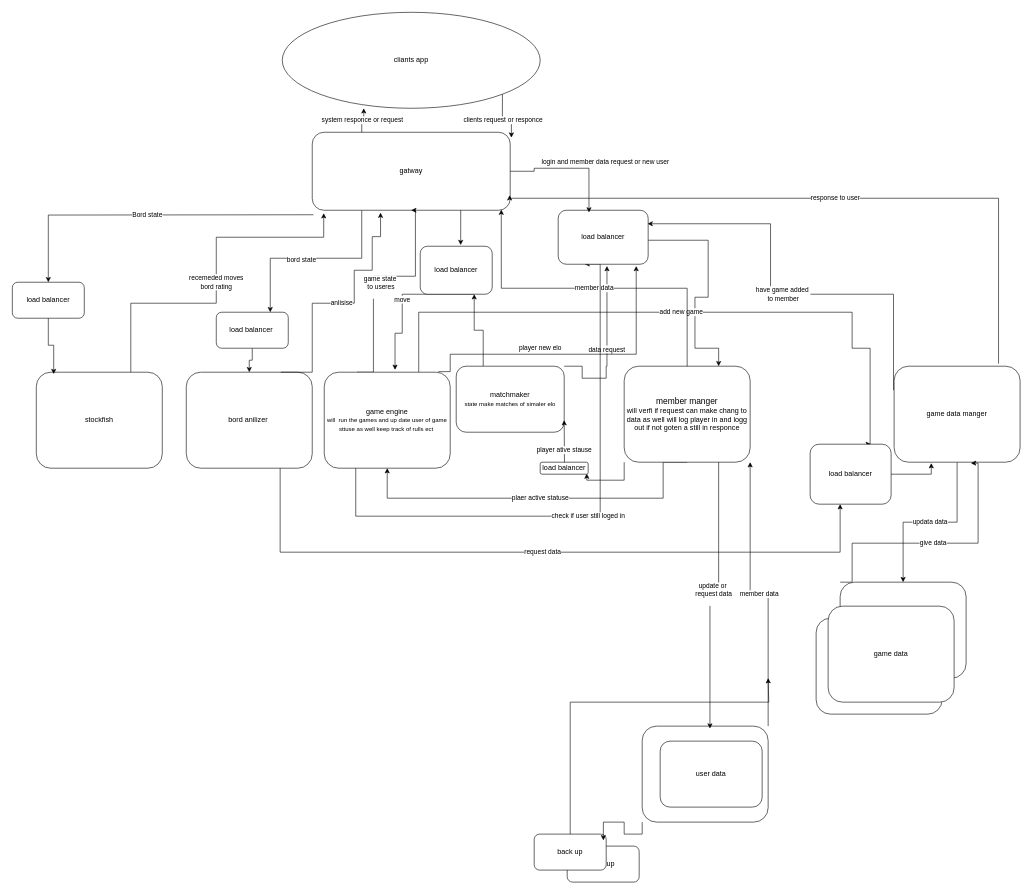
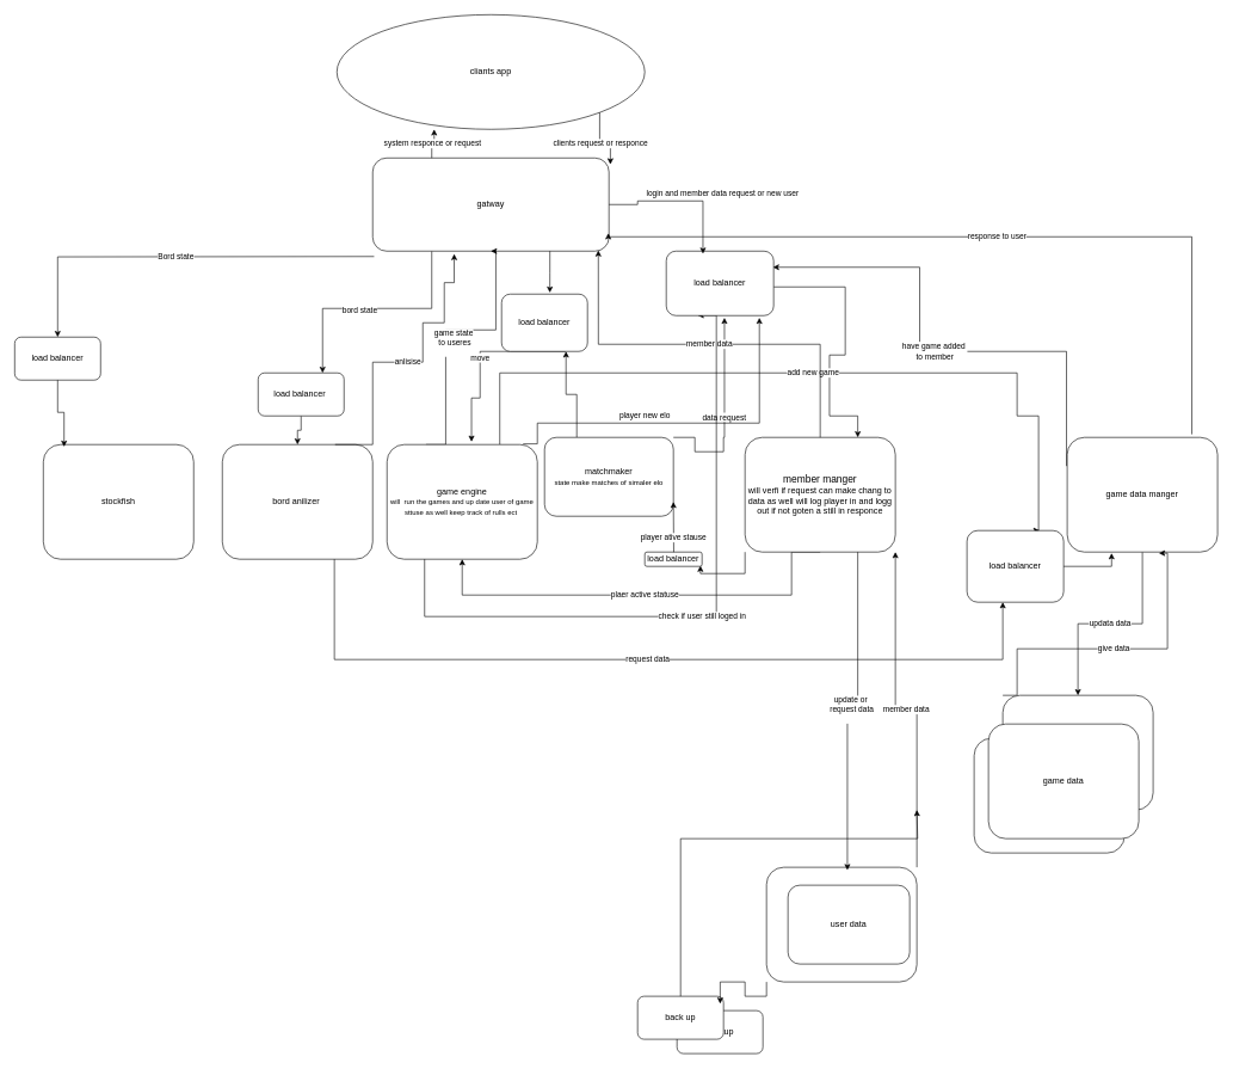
  <mxCell id="0" />
  <mxCell id="1" parent="0" />
  <mxCell id="2" value="cliants app" style="ellipse;whiteSpace=wrap;html=1;" vertex="1" parent="1"><mxGeometry x="470" y="20" width="430" height="160" as="geometry" /></mxCell>
  <mxCell id="3" value="login and member data request or new user&amp;nbsp;" style="edgeStyle=orthogonalEdgeStyle;rounded=0;orthogonalLoop=1;jettySize=auto;html=1;entryX=0.75;entryY=0;entryDx=0;entryDy=0;" edge="1" parent="1"><mxGeometry x="-1" y="148" relative="1" as="geometry"><mxPoint x="1080" y="400" as="sourcePoint" /><mxPoint x="1197.5" y="610" as="targetPoint" /><Array as="points"><mxPoint x="1180" y="400" /><mxPoint x="1180" y="495" /><mxPoint x="1158" y="495" /><mxPoint x="1158" y="580" /><mxPoint x="1198" y="580" /></Array><mxPoint x="-70" y="18" as="offset" /></mxGeometry></mxCell>
  <mxCell id="4" style="edgeStyle=orthogonalEdgeStyle;rounded=0;orthogonalLoop=1;jettySize=auto;html=1;exitX=0.25;exitY=1;exitDx=0;exitDy=0;entryX=0.75;entryY=0;entryDx=0;entryDy=0;" edge="1" parent="1" source="6" target="40"><mxGeometry relative="1" as="geometry"><Array as="points"><mxPoint x="603" y="430" /><mxPoint x="450" y="430" /></Array></mxGeometry></mxCell>
  <mxCell id="5" value="bord state" style="edgeLabel;html=1;align=center;verticalAlign=middle;resizable=0;points=[];" vertex="1" connectable="0" parent="4"><mxGeometry x="0.122" y="2" relative="1" as="geometry"><mxPoint as="offset" /></mxGeometry></mxCell>
  <mxCell id="6" value="gatway" style="rounded=1;whiteSpace=wrap;html=1;" vertex="1" parent="1"><mxGeometry x="520" y="220" width="330" height="130" as="geometry" /></mxCell>
  <mxCell id="7" value="add new game" style="edgeStyle=orthogonalEdgeStyle;rounded=0;orthogonalLoop=1;jettySize=auto;html=1;exitX=0.75;exitY=0;exitDx=0;exitDy=0;entryX=0.75;entryY=0;entryDx=0;entryDy=0;" edge="1" parent="1" source="9" target="45"><mxGeometry relative="1" as="geometry"><mxPoint x="1450" y="620" as="targetPoint" /><Array as="points"><mxPoint x="698" y="520" /><mxPoint x="1420" y="520" /><mxPoint x="1420" y="580" /><mxPoint x="1450" y="580" /><mxPoint x="1450" y="740" /></Array></mxGeometry></mxCell>
  <mxCell id="8" value="game state&lt;div&gt;&amp;nbsp;to useres&lt;div&gt;&lt;br&gt;&lt;/div&gt;&lt;/div&gt;" style="edgeStyle=orthogonalEdgeStyle;rounded=0;orthogonalLoop=1;jettySize=auto;html=1;exitX=0.25;exitY=0;exitDx=0;exitDy=0;entryX=0.5;entryY=1;entryDx=0;entryDy=0;" edge="1" parent="1" target="6"><mxGeometry x="0.055" y="-18" relative="1" as="geometry"><mxPoint x="692" y="400" as="targetPoint" /><mxPoint x="594.5" y="620" as="sourcePoint" /><Array as="points"><mxPoint x="622" y="620" /><mxPoint x="622" y="460" /><mxPoint x="692" y="460" /><mxPoint x="692" y="350" /></Array><mxPoint as="offset" /></mxGeometry></mxCell>
  <mxCell id="9" value="game engine&lt;div&gt;&lt;font style=&quot;font-size: 10px;&quot;&gt;will&amp;nbsp; run the games and up date user of game sttuse as well keep track of rulls ect&amp;nbsp;&lt;/font&gt;&lt;/div&gt;" style="rounded=1;whiteSpace=wrap;html=1;" vertex="1" parent="1"><mxGeometry x="540" y="620" width="210" height="160" as="geometry" /></mxCell>
  <mxCell id="10" value="plaer active statuse" style="edgeStyle=orthogonalEdgeStyle;rounded=0;orthogonalLoop=1;jettySize=auto;html=1;exitX=0.5;exitY=1;exitDx=0;exitDy=0;entryX=0.5;entryY=1;entryDx=0;entryDy=0;" edge="1" parent="1" source="11" target="9"><mxGeometry relative="1" as="geometry"><Array as="points"><mxPoint x="1105" y="830" /><mxPoint x="645" y="830" /></Array></mxGeometry></mxCell>
  <mxCell id="11" value="&lt;font style=&quot;font-size: 14px;&quot;&gt;member manger&lt;/font&gt;&lt;div&gt;will verfi if request can make chang to data as well will log player in and logg out if not goten a still in responce&lt;/div&gt;" style="rounded=1;whiteSpace=wrap;html=1;" vertex="1" parent="1"><mxGeometry x="1040" y="610" width="210" height="160" as="geometry" /></mxCell>
  <mxCell id="12" value="data request" style="edgeStyle=orthogonalEdgeStyle;rounded=0;orthogonalLoop=1;jettySize=auto;html=1;exitX=1;exitY=0;exitDx=0;exitDy=0;entryX=0.542;entryY=1.033;entryDx=0;entryDy=0;entryPerimeter=0;" edge="1" parent="1" source="14" target="43"><mxGeometry relative="1" as="geometry"><mxPoint x="1000" y="690" as="targetPoint" /><Array as="points"><mxPoint x="970" y="630" /><mxPoint x="1010" y="630" /><mxPoint x="1010" y="610" /><mxPoint x="1011" y="610" /></Array></mxGeometry></mxCell>
  <mxCell id="13" style="edgeStyle=orthogonalEdgeStyle;rounded=0;orthogonalLoop=1;jettySize=auto;html=1;exitX=0.25;exitY=0;exitDx=0;exitDy=0;entryX=0.75;entryY=1;entryDx=0;entryDy=0;" edge="1" parent="1" source="14" target="42"><mxGeometry relative="1" as="geometry" /></mxCell>
  <mxCell id="14" value="matchmaker&lt;div&gt;&lt;font style=&quot;font-size: 10px;&quot;&gt;state make matches of simaler elo&lt;/font&gt;&lt;/div&gt;" style="rounded=1;whiteSpace=wrap;html=1;" vertex="1" parent="1"><mxGeometry x="760" y="610" width="180" height="110" as="geometry" /></mxCell>
  <mxCell id="15" value="bord anilizer&amp;nbsp;" style="rounded=1;whiteSpace=wrap;html=1;" vertex="1" parent="1"><mxGeometry x="310" y="620" width="210" height="160" as="geometry" /></mxCell>
  <mxCell id="16" value="stockfish" style="rounded=1;whiteSpace=wrap;html=1;" vertex="1" parent="1"><mxGeometry x="60" y="620" width="210" height="160" as="geometry" /></mxCell>
  <mxCell id="17" value="response to user" style="edgeStyle=orthogonalEdgeStyle;rounded=0;orthogonalLoop=1;jettySize=auto;html=1;exitX=0.829;exitY=-0.027;exitDx=0;exitDy=0;entryX=1;entryY=0.5;entryDx=0;entryDy=0;exitPerimeter=0;" edge="1" parent="1" source="20"><mxGeometry relative="1" as="geometry"><mxPoint x="1479" y="600" as="sourcePoint" /><mxPoint x="849" y="325" as="targetPoint" /><Array as="points"><mxPoint x="1664" y="330" /><mxPoint x="849" y="330" /></Array></mxGeometry></mxCell>
  <mxCell id="18" value="updata data" style="edgeStyle=orthogonalEdgeStyle;rounded=0;orthogonalLoop=1;jettySize=auto;html=1;exitX=0.5;exitY=1;exitDx=0;exitDy=0;entryX=0.5;entryY=0;entryDx=0;entryDy=0;" edge="1" parent="1" source="20" target="22"><mxGeometry relative="1" as="geometry" /></mxCell>
  <mxCell id="19" value="have game added&amp;nbsp;&lt;div&gt;to member&lt;/div&gt;" style="edgeStyle=orthogonalEdgeStyle;rounded=0;orthogonalLoop=1;jettySize=auto;html=1;exitX=0;exitY=0.25;exitDx=0;exitDy=0;entryX=1;entryY=0.25;entryDx=0;entryDy=0;" edge="1" parent="1"><mxGeometry relative="1" as="geometry"><mxPoint x="1489" y="650" as="sourcePoint" /><mxPoint x="1079" y="372.5" as="targetPoint" /><Array as="points"><mxPoint x="1489" y="490" /><mxPoint x="1284" y="490" /><mxPoint x="1284" y="373" /></Array></mxGeometry></mxCell>
  <mxCell id="20" value="game data manger" style="rounded=1;whiteSpace=wrap;html=1;" vertex="1" parent="1"><mxGeometry x="1490" y="610" width="210" height="160" as="geometry" /></mxCell>
  <mxCell id="21" value="give data" style="edgeStyle=orthogonalEdgeStyle;rounded=0;orthogonalLoop=1;jettySize=auto;html=1;exitX=0;exitY=0;exitDx=0;exitDy=0;entryX=0.61;entryY=1.01;entryDx=0;entryDy=0;entryPerimeter=0;" edge="1" parent="1" source="22" target="20"><mxGeometry x="-0.002" relative="1" as="geometry"><mxPoint x="1670" y="930" as="targetPoint" /><Array as="points"><mxPoint x="1420" y="970" /><mxPoint x="1420" y="905" /><mxPoint x="1630" y="905" /><mxPoint x="1630" y="772" /></Array><mxPoint as="offset" /></mxGeometry></mxCell>
  <mxCell id="22" value="" style="rounded=1;whiteSpace=wrap;html=1;" vertex="1" parent="1"><mxGeometry x="1400" y="970" width="210" height="160" as="geometry" /></mxCell>
  <mxCell id="23" value="member data" style="edgeStyle=orthogonalEdgeStyle;rounded=0;orthogonalLoop=1;jettySize=auto;html=1;exitX=1;exitY=0;exitDx=0;exitDy=0;entryX=1;entryY=1;entryDx=0;entryDy=0;" edge="1" parent="1" source="24" target="11"><mxGeometry relative="1" as="geometry" /></mxCell>
  <mxCell id="24" value="userdata" style="rounded=1;whiteSpace=wrap;html=1;" vertex="1" parent="1"><mxGeometry x="1070" y="1210" width="210" height="160" as="geometry" /></mxCell>
  <mxCell id="25" value="clients request or responce" style="edgeStyle=orthogonalEdgeStyle;rounded=0;orthogonalLoop=1;jettySize=auto;html=1;exitX=1;exitY=1;exitDx=0;exitDy=0;entryX=1.006;entryY=0.069;entryDx=0;entryDy=0;entryPerimeter=0;" edge="1" parent="1" source="2" target="6"><mxGeometry relative="1" as="geometry" /></mxCell>
  <mxCell id="26" value="member data" style="edgeStyle=orthogonalEdgeStyle;rounded=0;orthogonalLoop=1;jettySize=auto;html=1;exitX=0.5;exitY=0;exitDx=0;exitDy=0;entryX=0.955;entryY=0.992;entryDx=0;entryDy=0;entryPerimeter=0;" edge="1" parent="1" source="11" target="6"><mxGeometry relative="1" as="geometry" /></mxCell>
  <mxCell id="27" value="update or&amp;nbsp;&lt;div&gt;request data&lt;div&gt;&lt;br&gt;&lt;/div&gt;&lt;/div&gt;" style="edgeStyle=orthogonalEdgeStyle;rounded=0;orthogonalLoop=1;jettySize=auto;html=1;exitX=0.75;exitY=1;exitDx=0;exitDy=0;entryX=0.538;entryY=0.025;entryDx=0;entryDy=0;entryPerimeter=0;" edge="1" parent="1" source="11" target="24"><mxGeometry relative="1" as="geometry" /></mxCell>
  <mxCell id="28" value="player ative stause" style="edgeStyle=orthogonalEdgeStyle;rounded=0;orthogonalLoop=1;jettySize=auto;html=1;exitX=0;exitY=1;exitDx=0;exitDy=0;entryX=0.971;entryY=0.95;entryDx=0;entryDy=0;entryPerimeter=0;" edge="1" parent="1"><mxGeometry relative="1" as="geometry"><mxPoint x="915.2" y="775.5" as="sourcePoint" /><mxPoint x="939.98" y="700" as="targetPoint" /><Array as="points" /></mxGeometry></mxCell>
  <mxCell id="29" value="request data" style="edgeStyle=orthogonalEdgeStyle;rounded=0;orthogonalLoop=1;jettySize=auto;html=1;exitX=0.75;exitY=1;exitDx=0;exitDy=0;" edge="1" parent="1" target="45"><mxGeometry relative="1" as="geometry"><mxPoint x="466.5" y="780" as="sourcePoint" /><mxPoint x="1400" y="780" as="targetPoint" /><Array as="points"><mxPoint x="467" y="920" /><mxPoint x="1400" y="920" /></Array></mxGeometry></mxCell>
- <mxCell id="30" value="recemeded moves&lt;div&gt;bord rating&lt;/div&gt;" style="edgeStyle=orthogonalEdgeStyle;rounded=0;orthogonalLoop=1;jettySize=auto;html=1;exitX=0.75;exitY=0;exitDx=0;exitDy=0;entryX=0.058;entryY=1.038;entryDx=0;entryDy=0;entryPerimeter=0;" edge="1" parent="1" source="16" target="6"><mxGeometry relative="1" as="geometry"><Array as="points"><mxPoint x="218" y="505" /><mxPoint x="360" y="505" /><mxPoint x="360" y="395" /></Array></mxGeometry></mxCell>
  <mxCell id="31" value="anlisise" style="edgeStyle=orthogonalEdgeStyle;rounded=0;orthogonalLoop=1;jettySize=auto;html=1;exitX=0.75;exitY=0;exitDx=0;exitDy=0;entryX=0.345;entryY=1.031;entryDx=0;entryDy=0;entryPerimeter=0;" edge="1" parent="1" source="15" target="6"><mxGeometry relative="1" as="geometry"><Array as="points"><mxPoint x="520" y="620" /><mxPoint x="520" y="505" /><mxPoint x="590" y="505" /><mxPoint x="590" y="450" /><mxPoint x="620" y="450" /><mxPoint x="620" y="394" /></Array></mxGeometry></mxCell>
  <mxCell id="32" value="Bord state" style="edgeStyle=orthogonalEdgeStyle;rounded=0;orthogonalLoop=1;jettySize=auto;html=1;exitX=0;exitY=0.75;exitDx=0;exitDy=0;entryX=0.5;entryY=0;entryDx=0;entryDy=0;" edge="1" parent="1" target="37"><mxGeometry relative="1" as="geometry"><mxPoint x="522" y="357.5" as="sourcePoint" /><mxPoint x="81.95" y="622.08" as="targetPoint" /></mxGeometry></mxCell>
  <mxCell id="33" value="move" style="edgeStyle=orthogonalEdgeStyle;rounded=0;orthogonalLoop=1;jettySize=auto;html=1;exitX=0.75;exitY=1;exitDx=0;exitDy=0;entryX=0.562;entryY=-0.025;entryDx=0;entryDy=0;entryPerimeter=0;" edge="1" parent="1" source="42" target="9"><mxGeometry relative="1" as="geometry"><Array as="points"><mxPoint x="670" y="490" /><mxPoint x="670" y="555" /><mxPoint x="658" y="555" /></Array></mxGeometry></mxCell>
  <mxCell id="34" value="player new elo" style="edgeStyle=orthogonalEdgeStyle;rounded=0;orthogonalLoop=1;jettySize=auto;html=1;exitX=0.905;exitY=-0.006;exitDx=0;exitDy=0;entryX=0.867;entryY=1.033;entryDx=0;entryDy=0;entryPerimeter=0;exitPerimeter=0;" edge="1" parent="1" source="9" target="43"><mxGeometry x="-0.214" y="10" relative="1" as="geometry"><mxPoint x="1121" y="590" as="targetPoint" /><Array as="points"><mxPoint x="750" y="619" /><mxPoint x="750" y="590" /><mxPoint x="1060" y="590" /></Array><mxPoint as="offset" /></mxGeometry></mxCell>
  <mxCell id="35" value="system responce or request&amp;nbsp;" style="edgeStyle=orthogonalEdgeStyle;rounded=0;orthogonalLoop=1;jettySize=auto;html=1;exitX=0.25;exitY=0;exitDx=0;exitDy=0;entryX=0.316;entryY=1;entryDx=0;entryDy=0;entryPerimeter=0;" edge="1" parent="1" source="6" target="2"><mxGeometry relative="1" as="geometry" /></mxCell>
  <mxCell id="36" value="check if user still loged in" style="edgeStyle=orthogonalEdgeStyle;rounded=0;orthogonalLoop=1;jettySize=auto;html=1;exitX=0.25;exitY=1;exitDx=0;exitDy=0;entryX=0.293;entryY=0.996;entryDx=0;entryDy=0;entryPerimeter=0;" edge="1" parent="1" source="9" target="43"><mxGeometry x="0.001" relative="1" as="geometry"><mxPoint x="1020" y="860" as="targetPoint" /><Array as="points"><mxPoint x="593" y="860" /><mxPoint x="1000" y="860" /><mxPoint x="1000" y="440" /></Array><mxPoint as="offset" /></mxGeometry></mxCell>
  <mxCell id="37" value="load balancer" style="rounded=1;whiteSpace=wrap;html=1;" vertex="1" parent="1"><mxGeometry x="20" y="470" width="120" height="60" as="geometry" /></mxCell>
  <mxCell id="38" style="edgeStyle=orthogonalEdgeStyle;rounded=0;orthogonalLoop=1;jettySize=auto;html=1;exitX=0.5;exitY=1;exitDx=0;exitDy=0;entryX=0.138;entryY=0.019;entryDx=0;entryDy=0;entryPerimeter=0;" edge="1" parent="1" source="37" target="16"><mxGeometry relative="1" as="geometry" /></mxCell>
  <mxCell id="39" style="edgeStyle=orthogonalEdgeStyle;rounded=0;orthogonalLoop=1;jettySize=auto;html=1;exitX=0.5;exitY=1;exitDx=0;exitDy=0;entryX=0.5;entryY=0;entryDx=0;entryDy=0;" edge="1" parent="1" source="40" target="15"><mxGeometry relative="1" as="geometry" /></mxCell>
  <mxCell id="40" value="load balancer&amp;nbsp;" style="rounded=1;whiteSpace=wrap;html=1;" vertex="1" parent="1"><mxGeometry x="360" y="520" width="120" height="60" as="geometry" /></mxCell>
  <mxCell id="41" value="" style="edgeStyle=orthogonalEdgeStyle;rounded=0;orthogonalLoop=1;jettySize=auto;html=1;exitX=0.75;exitY=1;exitDx=0;exitDy=0;entryX=0.562;entryY=-0.025;entryDx=0;entryDy=0;entryPerimeter=0;" edge="1" parent="1" source="6" target="42"><mxGeometry relative="1" as="geometry"><mxPoint x="768" y="390" as="sourcePoint" /><mxPoint x="658" y="616" as="targetPoint" /></mxGeometry></mxCell>
  <mxCell id="42" value="load balancer" style="rounded=1;whiteSpace=wrap;html=1;" vertex="1" parent="1"><mxGeometry x="700" y="410" width="120" height="80" as="geometry" /></mxCell>
  <mxCell id="43" value="load balancer" style="rounded=1;whiteSpace=wrap;html=1;" vertex="1" parent="1"><mxGeometry x="930" y="350" width="150" height="90" as="geometry" /></mxCell>
  <mxCell id="44" style="edgeStyle=orthogonalEdgeStyle;rounded=0;orthogonalLoop=1;jettySize=auto;html=1;exitX=1;exitY=0.5;exitDx=0;exitDy=0;entryX=0.342;entryY=0.041;entryDx=0;entryDy=0;entryPerimeter=0;" edge="1" parent="1" source="6" target="43"><mxGeometry relative="1" as="geometry"><Array as="points"><mxPoint x="890" y="285" /><mxPoint x="890" y="280" /><mxPoint x="981" y="280" /></Array></mxGeometry></mxCell>
  <mxCell id="45" value="load balancer" style="rounded=1;whiteSpace=wrap;html=1;" vertex="1" parent="1"><mxGeometry x="1350" y="740" width="135" height="100" as="geometry" /></mxCell>
  <mxCell id="46" style="edgeStyle=orthogonalEdgeStyle;rounded=0;orthogonalLoop=1;jettySize=auto;html=1;exitX=1;exitY=0.5;exitDx=0;exitDy=0;entryX=0.295;entryY=1.01;entryDx=0;entryDy=0;entryPerimeter=0;" edge="1" parent="1" source="45" target="20"><mxGeometry relative="1" as="geometry"><Array as="points"><mxPoint x="1552" y="790" /></Array></mxGeometry></mxCell>
  <mxCell id="47" value="" style="edgeStyle=orthogonalEdgeStyle;rounded=0;orthogonalLoop=1;jettySize=auto;html=1;exitX=0;exitY=1;exitDx=0;exitDy=0;entryX=0.971;entryY=0.95;entryDx=0;entryDy=0;entryPerimeter=0;" edge="1" parent="1" source="11" target="48"><mxGeometry relative="1" as="geometry"><mxPoint x="1040" y="770" as="sourcePoint" /><mxPoint x="935" y="715" as="targetPoint" /><Array as="points"><mxPoint x="1000" y="800" /><mxPoint x="964" y="800" /></Array></mxGeometry></mxCell>
  <mxCell id="48" value="load balancer" style="rounded=1;whiteSpace=wrap;html=1;" vertex="1" parent="1"><mxGeometry x="900" y="770" width="80" height="20" as="geometry" /></mxCell>
  <mxCell id="49" value="backup" style="rounded=1;whiteSpace=wrap;html=1;" vertex="1" parent="1"><mxGeometry x="945" y="1410" width="120" height="60" as="geometry" /></mxCell>
  <mxCell id="50" value="back up" style="rounded=1;whiteSpace=wrap;html=1;" vertex="1" parent="1"><mxGeometry x="890" y="1390" width="120" height="60" as="geometry" /></mxCell>
  <mxCell id="51" style="edgeStyle=orthogonalEdgeStyle;rounded=0;orthogonalLoop=1;jettySize=auto;html=1;exitX=0;exitY=1;exitDx=0;exitDy=0;entryX=0.961;entryY=0.172;entryDx=0;entryDy=0;entryPerimeter=0;" edge="1" parent="1" source="24" target="50"><mxGeometry relative="1" as="geometry" /></mxCell>
  <mxCell id="52" style="edgeStyle=orthogonalEdgeStyle;rounded=0;orthogonalLoop=1;jettySize=auto;html=1;exitX=0.5;exitY=0;exitDx=0;exitDy=0;" edge="1" parent="1" source="50"><mxGeometry relative="1" as="geometry"><mxPoint x="1280" y="1130" as="targetPoint" /><Array as="points"><mxPoint x="950" y="1170" /><mxPoint x="1281" y="1170" /><mxPoint x="1281" y="1130" /></Array></mxGeometry></mxCell>
  <mxCell id="53" value="user data" style="rounded=1;whiteSpace=wrap;html=1;" vertex="1" parent="1"><mxGeometry x="1100" y="1235" width="170" height="110" as="geometry" /></mxCell>
  <mxCell id="54" value="" style="rounded=1;whiteSpace=wrap;html=1;" vertex="1" parent="1"><mxGeometry x="1360" y="1030" width="210" height="160" as="geometry" /></mxCell>
  <mxCell id="55" value="game data" style="rounded=1;whiteSpace=wrap;html=1;" vertex="1" parent="1"><mxGeometry x="1380" y="1010" width="210" height="160" as="geometry" /></mxCell>
